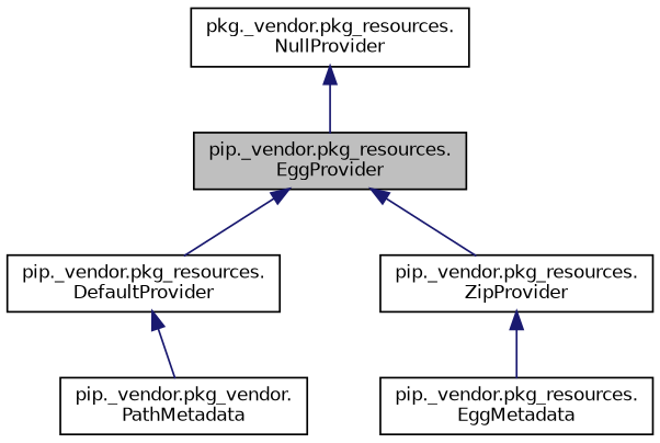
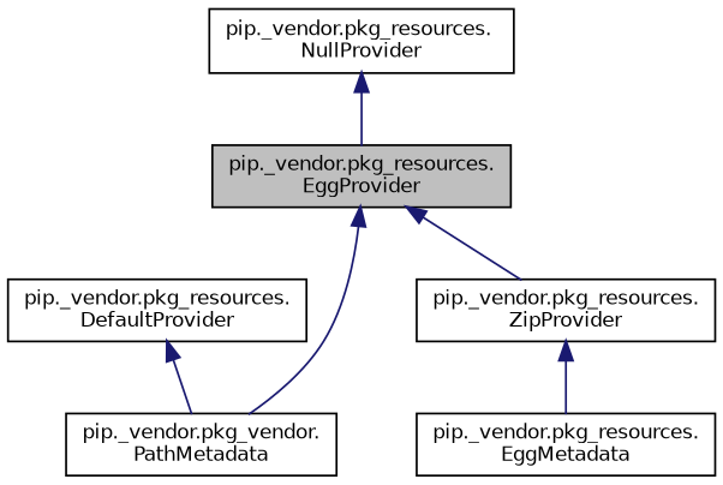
  digraph {
    node [color=black fillcolor=white fontname=Helvetica fontsize=10 shape=record style=filled]
    edge [color=midnightblue dir=back fontname=Helvetica fontsize=10 labelfontname=Helvetica labelfontsize=10 style=solid]
    n1 [fillcolor=grey75 fontcolor=black height=0.2 label="pip._vendor.pkg_resources.\lEggProvider" width=0.4]
    n2 [height=0.2 label="pip._vendor.pkg_resources.\lDefaultProvider" width=0.4]
    n3 [height=0.2 label="pip._vendor.pkg_resources.\lZipProvider" width=0.4]
    n4 [height=0.2 label="pip._vendor.pkg_vendor.\lPathMetadata" width=0.4]
    n5 [height=0.2 label="pip._vendor.pkg_resources.\lEggMetadata" width=0.4]
-   n6 [height=0.2 label="pkg._vendor.pkg_resources.\lNullProvider" width=0.4]
-   n1 -> n2
+   n6 [height=0.2 label="pip._vendor.pkg_resources.\lNullProvider" width=0.4]
+   n1 -> n4
    n1 -> n3
    n2 -> n4
    n3 -> n5
    n6 -> n1
  }
